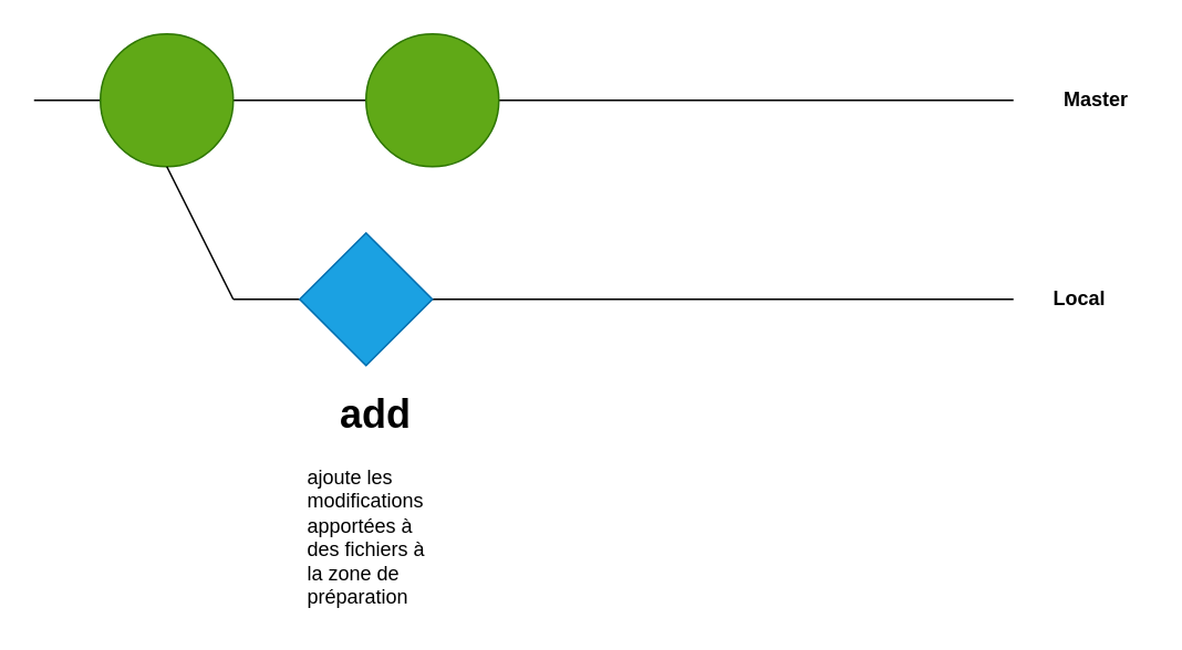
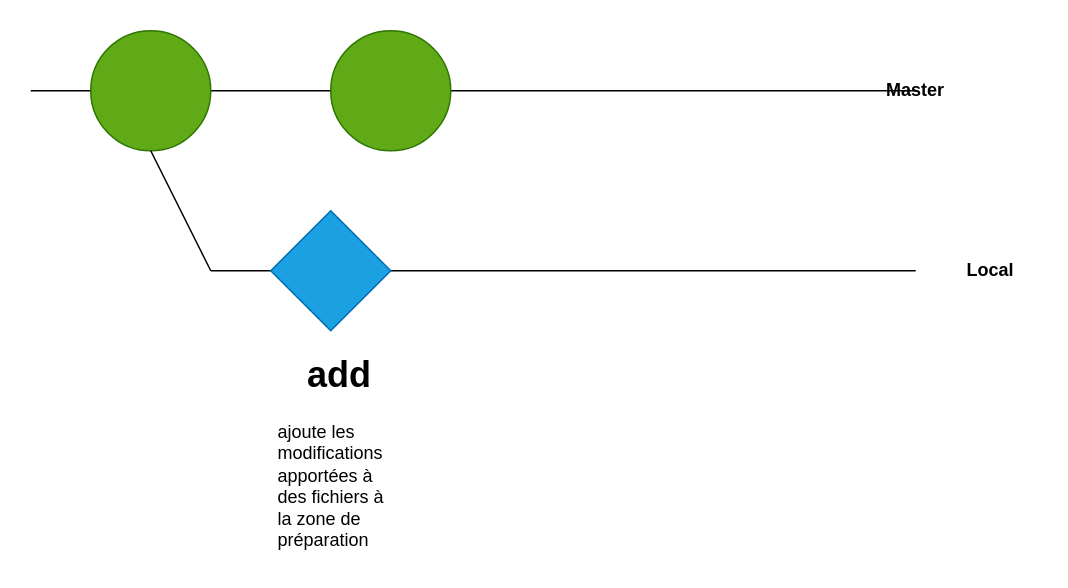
  <mxCell id="0" />
  <mxCell id="1" parent="0" />
  <mxCell id="2" value="" style="endArrow=none;html=1;rounded=0;" parent="1" edge="1"><mxGeometry width="50" height="50" relative="1" as="geometry"><mxPoint y="60" as="sourcePoint" x="20" /><mxPoint x="610" y="60" as="targetPoint" /></mxGeometry></mxCell>
  <mxCell id="3" value="" style="ellipse;whiteSpace=wrap;html=1;aspect=fixed;fillColor=#60a917;fontColor=#ffffff;strokeColor=#2D7600;" parent="1" vertex="1"><mxGeometry x="60" y="20" width="80" height="80" as="geometry" /></mxCell>
- <mxCell id="4" value="&lt;b&gt;Master&lt;/b&gt;" style="text;html=1;strokeColor=none;fillColor=none;align=center;verticalAlign=middle;whiteSpace=wrap;rounded=0;" parent="1" vertex="1"><mxGeometry x="630" y="45" width="60" height="30" as="geometry" /></mxCell>
+ <mxCell id="4" value="&lt;b&gt;Master&lt;/b&gt;" style="text;html=1;strokeColor=none;fillColor=none;align=center;verticalAlign=middle;whiteSpace=wrap;rounded=0;" parent="1" vertex="1"><mxGeometry x="580" y="45" width="60" height="30" as="geometry" /></mxCell>
  <mxCell id="5" value="" style="group" parent="1" vertex="1" connectable="0"><mxGeometry x="140" y="180" width="470" as="geometry" /></mxCell>
  <mxCell id="6" value="" style="endArrow=none;html=1;rounded=0;exitX=0.5;exitY=1;exitDx=0;exitDy=0;" parent="5" source="3" edge="1"><mxGeometry width="50" height="50" relative="1" as="geometry"><mxPoint x="13.429" y="60" as="sourcePoint" /><mxPoint as="targetPoint" /></mxGeometry></mxCell>
  <mxCell id="7" value="" style="endArrow=none;html=1;rounded=0;" parent="5" edge="1"><mxGeometry width="50" height="50" relative="1" as="geometry"><mxPoint as="sourcePoint" /><mxPoint x="470.0" as="targetPoint" /></mxGeometry></mxCell>
- <mxCell id="8" value="&lt;b&gt;Local&lt;/b&gt;" style="text;html=1;strokeColor=none;fillColor=none;align=center;verticalAlign=middle;whiteSpace=wrap;rounded=0;" parent="1" vertex="1"><mxGeometry x="620" y="165" width="60" height="30" as="geometry" /></mxCell>
+ <mxCell id="8" value="&lt;b&gt;Local&lt;/b&gt;" style="text;html=1;strokeColor=none;fillColor=none;align=center;verticalAlign=middle;whiteSpace=wrap;rounded=0;" parent="1" vertex="1"><mxGeometry x="630" y="165" width="60" height="30" as="geometry" /></mxCell>
  <mxCell id="9" value="" style="ellipse;whiteSpace=wrap;html=1;aspect=fixed;fillColor=#60a917;fontColor=#ffffff;strokeColor=#2D7600;" vertex="1" parent="1"><mxGeometry x="220" y="20" width="80" height="80" as="geometry" /></mxCell>
  <mxCell id="10" value="" style="rhombus;whiteSpace=wrap;html=1;fillColor=#1ba1e2;fontColor=#ffffff;strokeColor=#006EAF;" vertex="1" parent="1"><mxGeometry x="180" y="140" width="80" height="80" as="geometry" /></mxCell>
  <mxCell id="11" value="&lt;h1 style=&quot;text-align: center;&quot;&gt;add&lt;/h1&gt;&lt;p&gt;&lt;span style=&quot;&quot;&gt;ajoute les modifications apportées à des fichiers à la zone de préparation&lt;/span&gt;&lt;br&gt;&lt;/p&gt;" style="text;html=1;strokeColor=none;fillColor=none;spacing=5;spacingTop=-20;whiteSpace=wrap;overflow=hidden;rounded=0;" vertex="1" parent="1"><mxGeometry x="180" y="230" width="90" height="140" as="geometry" /></mxCell>
